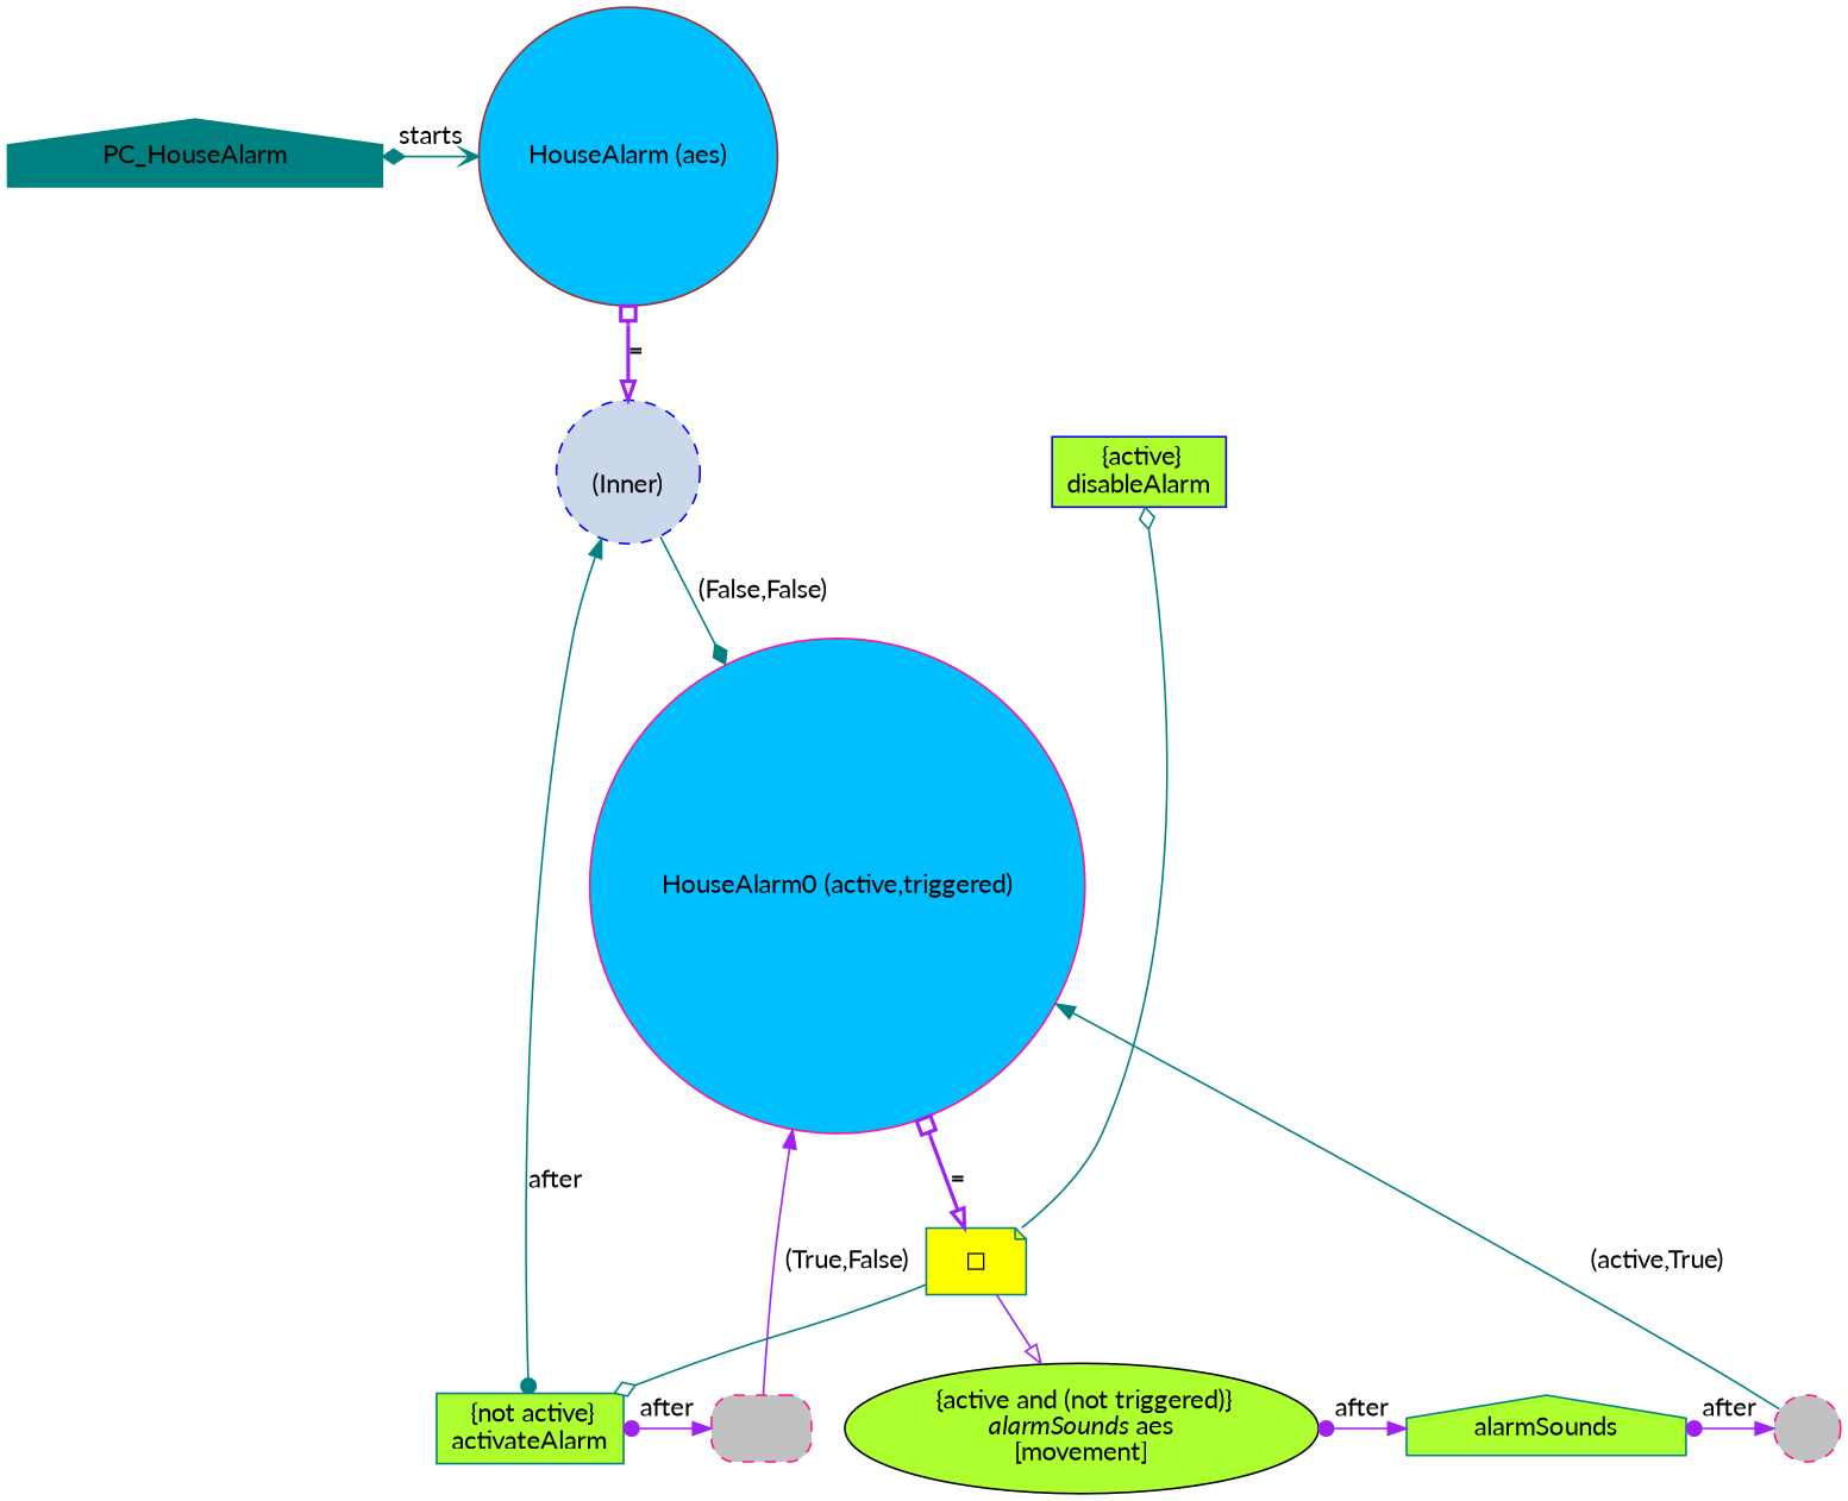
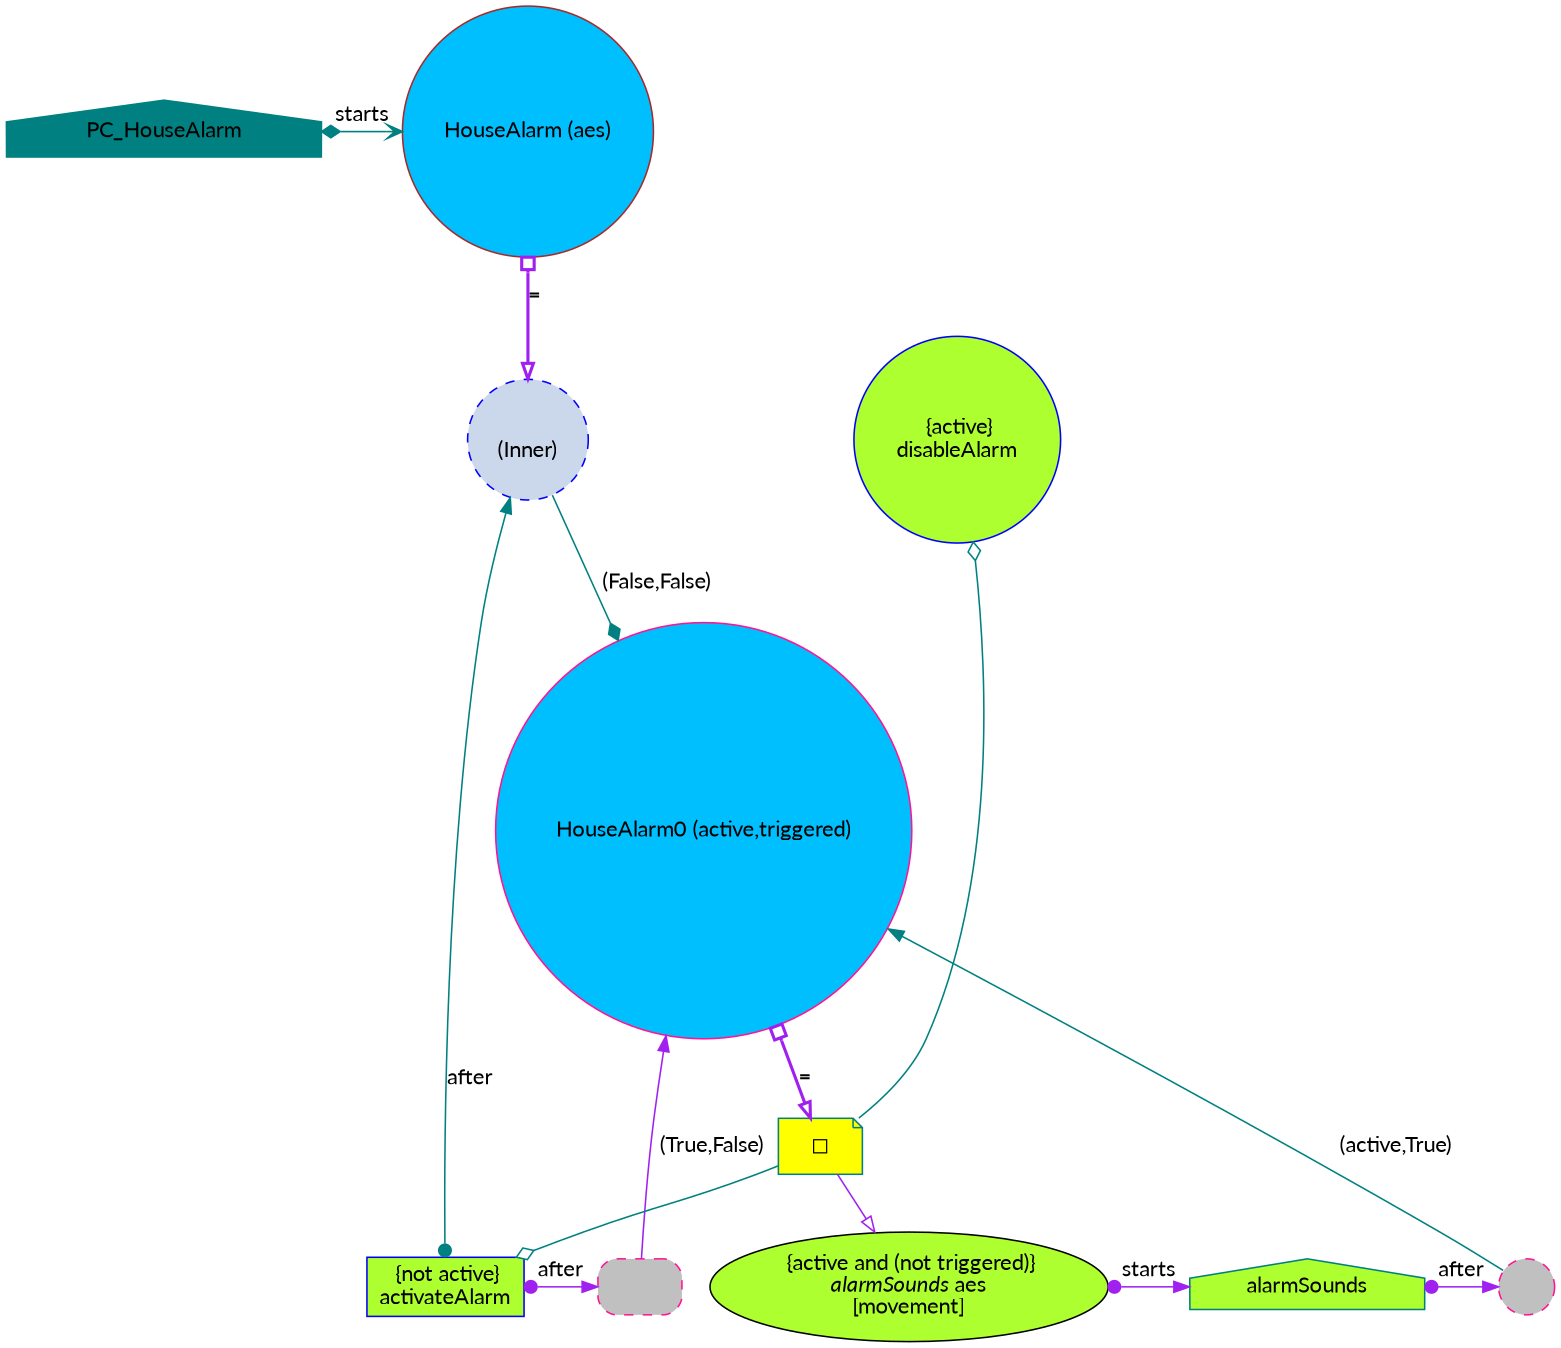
  digraph {
    fontname=Lato
    node [color=teal fontname=Lato shape=circle style=filled fillcolor=greenyellow]
    edge [color=purple dir=both fontname=Lato]
    n1 [height=.2 label=PC_HouseAlarm shape=house width=.2 fillcolor=""]
    n2 [color=brown fillcolor=deepskyblue label="HouseAlarm (aes)"]
    n3 [color=deeppink fillcolor=gray label=" " shape=box style="rounded,filled,dashed"]
-   n4 [label=" {not active}\nactivateAlarm" shape=box]
+   n4 [color=blue label=" {not active}\nactivateAlarm" shape=box]
    n5 [color=deeppink fillcolor=gray label=" " style="rounded,filled,dashed"]
    n6 [label=alarmSounds shape=house]
    n7 [label=< {active and (not triggered)}<br/><I>alarmSounds</I> aes<br/>[movement]> shape=ellipse color=""]
-   n8 [color=blue label=" {active}\ndisableAlarm" shape=box]
+   n8 [color=blue label=" {active}\ndisableAlarm"]
    n9 [color=blue fillcolor="#CBD7EB" label=" \n(Inner)" style="rounded,filled,dashed"]
    n10 [color=deeppink fillcolor=deepskyblue label="HouseAlarm0 (active,triggered)"]
    n11 [fillcolor=yellow label="◻︎" shape=note]
    subgraph sub_1 {
      rank=min
      n1
      n2
    }
    subgraph sub_2 {
      rank=same
      n3
      n4
    }
    subgraph sub_3 {
      rank=same
      n5
      n6
      n7
    }
    subgraph sub_4 {
      rank=same
      n5
      n6
    }
    subgraph sub_5 {
      rank=same
      n8
      n9
    }
    n1 -> n2 [arrowhead=open arrowtail=diamond color=teal label=starts]
    n2 -> n9 [arrowhead=onormal arrowtail=obox label="=" penwidth=2]
    n3 -> n10 [arrowhead=normal label=" (True,False)" dir=""]
    n4 -> n3 [arrowtail=dot label=after]
    n4 -> n9 [arrowtail=dot color=teal label=after]
    n5 -> n10 [arrowhead=normal color=teal label=" (active,True)" dir=""]
    n6 -> n5 [arrowtail=dot label=after]
-   n7 -> n6 [arrowtail=dot label=after]
+   n7 -> n6 [arrowtail=dot label=starts]
    n9 -> n10 [arrowhead=diamond color=teal label=" (False,False)" dir=""]
    n10 -> n11 [arrowhead=onormal arrowtail=obox label="=" penwidth=2]
    n11 -> n4 [arrowhead=diamond color=teal fillcolor=white dir=""]
    n11 -> n7 [arrowhead=normal fillcolor=white dir=""]
    n11 -> n8 [arrowhead=diamond color=teal fillcolor=white dir=""]
  }
